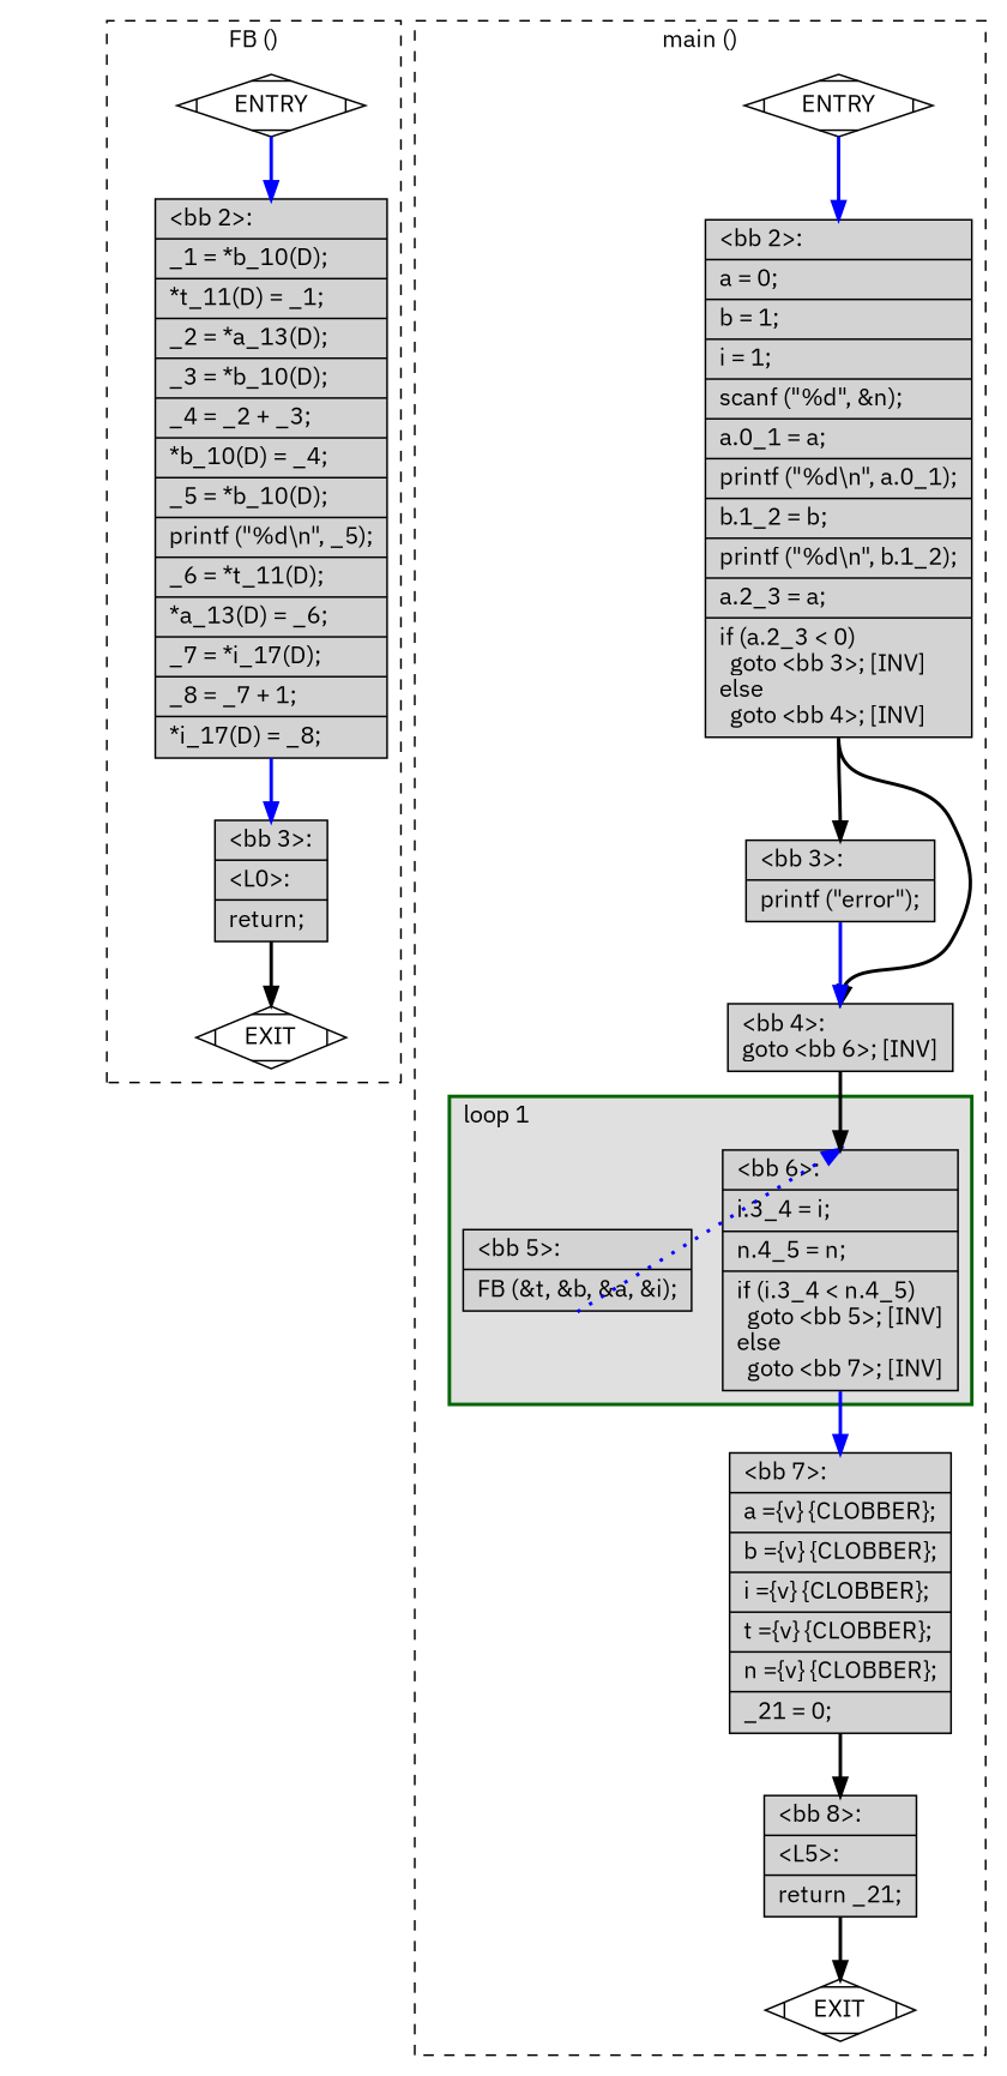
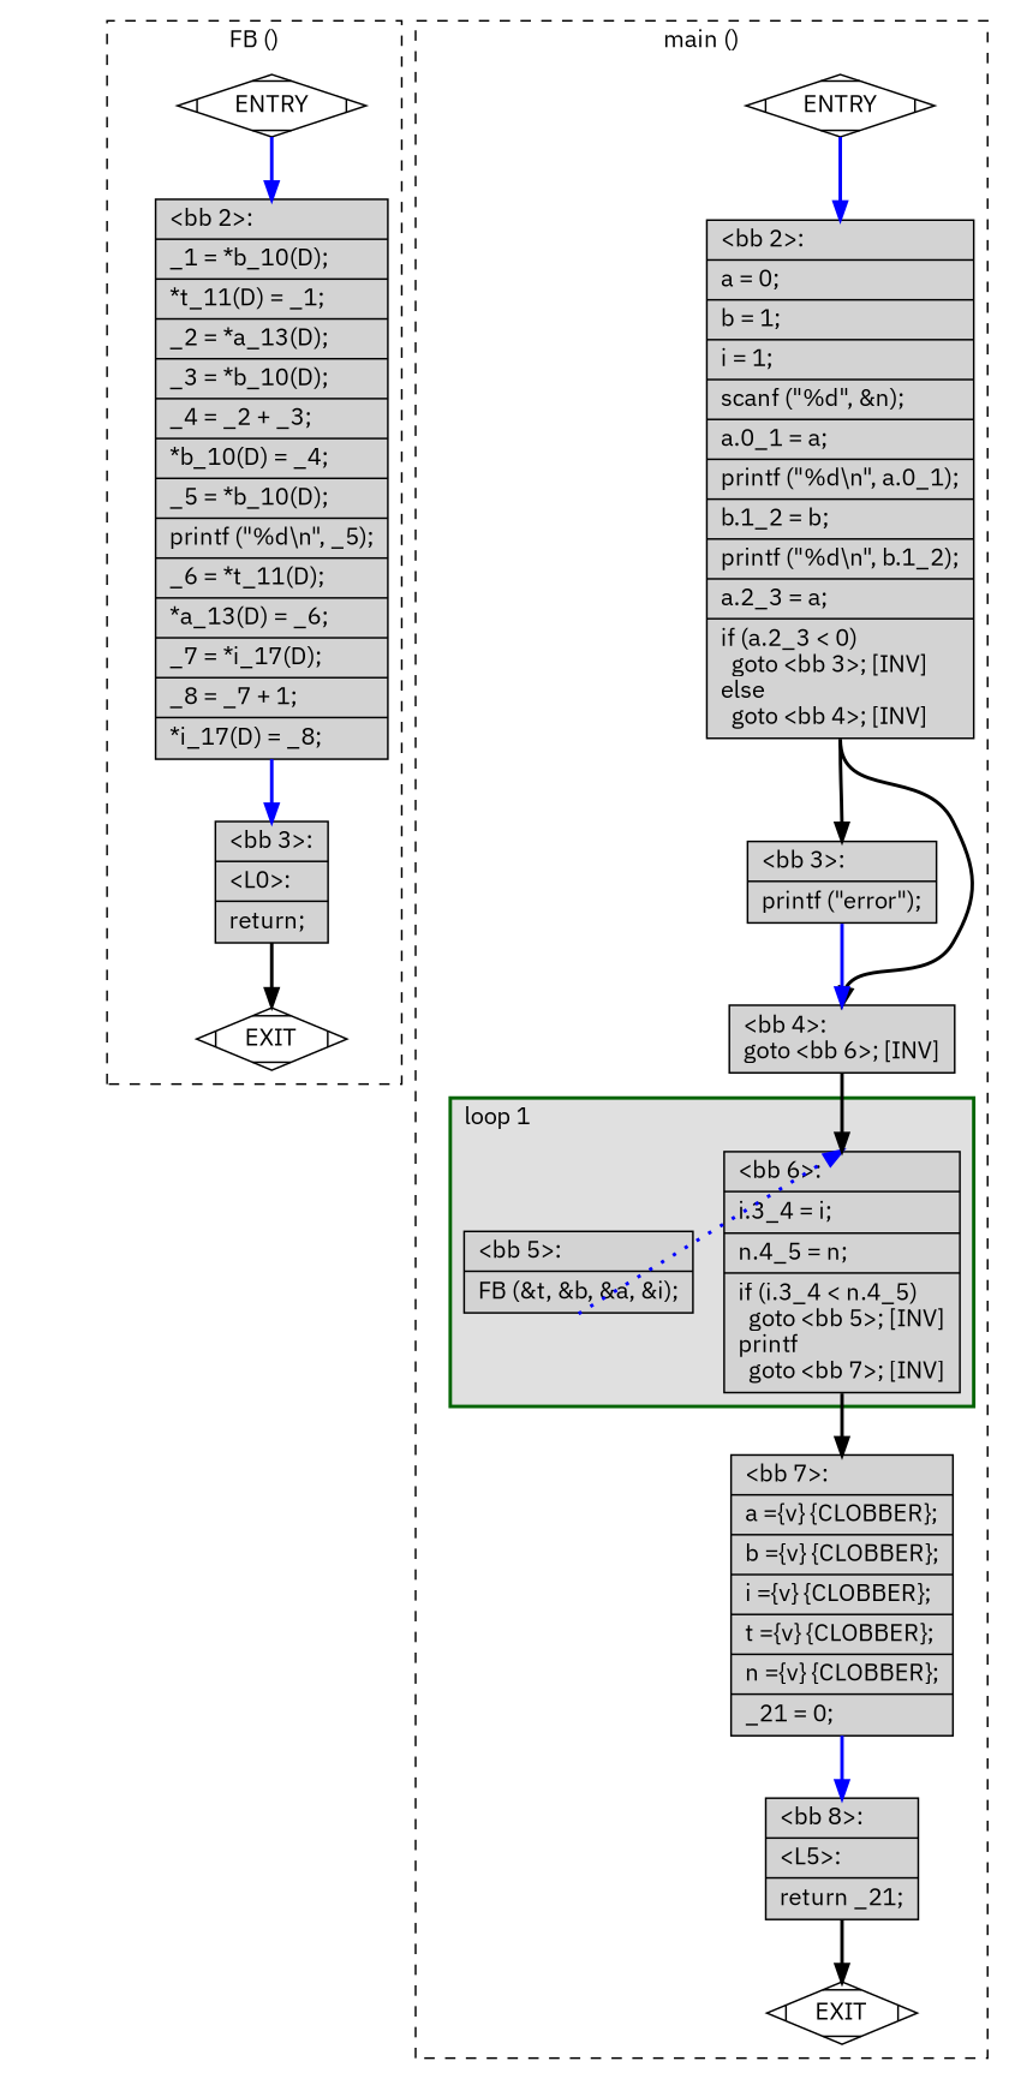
  digraph {
    fontname="IBM Plex Sans"
    node [fillcolor=lightgrey fontname="IBM Plex Sans" shape=record style=filled]
    edge [constraint=true fontname="IBM Plex Sans" headport=n style="solid,bold" tailport=s color=blue weight=100]
    n1 [fillcolor=white label=ENTRY shape=Mdiamond]
    n2 [fillcolor=white label=EXIT shape=Mdiamond]
    n3 [label="{\<bb\ 2\>:\l|_1\ =\ *b_10(D);\l|*t_11(D)\ =\ _1;\l|_2\ =\ *a_13(D);\l|_3\ =\ *b_10(D);\l|_4\ =\ _2\ +\ _3;\l|*b_10(D)\ =\ _4;\l|_5\ =\ *b_10(D);\l|printf\ (\"%d\\n\",\ _5);\l|_6\ =\ *t_11(D);\l|*a_13(D)\ =\ _6;\l|_7\ =\ *i_17(D);\l|_8\ =\ _7\ +\ 1;\l|*i_17(D)\ =\ _8;\l}"]
    n4 [label="{\<bb\ 3\>:\l|\<L0\>:\l|return;\l}"]
-   n5 [label="{\<bb\ 6\>:\l|i.3_4\ =\ i;\l|n.4_5\ =\ n;\l|if\ (i.3_4\ \<\ n.4_5)\l\ \ goto\ \<bb\ 5\>;\ [INV]\lelse\l\ \ goto\ \<bb\ 7\>;\ [INV]\l}"]
+   n5 [label="{\<bb\ 6\>:\l|i.3_4\ =\ i;\l|n.4_5\ =\ n;\l|if\ (i.3_4\ \<\ n.4_5)\l\ \ goto\ \<bb\ 5\>;\ [INV]\lprintf\l\ \ goto\ \<bb\ 7\>;\ [INV]\l}"]
    n6 [label="{\<bb\ 5\>:\l|FB\ (&t,\ &b,\ &a,\ &i);\l}"]
    n7 [label="{\<bb\ 7\>:\l|a\ =\{v\}\ \{CLOBBER\};\l|b\ =\{v\}\ \{CLOBBER\};\l|i\ =\{v\}\ \{CLOBBER\};\l|t\ =\{v\}\ \{CLOBBER\};\l|n\ =\{v\}\ \{CLOBBER\};\l|_21\ =\ 0;\l}"]
    n8 [fillcolor=white label=ENTRY shape=Mdiamond]
    n9 [fillcolor=white label=EXIT shape=Mdiamond]
    n10 [label="{\<bb\ 2\>:\l|a\ =\ 0;\l|b\ =\ 1;\l|i\ =\ 1;\l|scanf\ (\"%d\",\ &n);\l|a.0_1\ =\ a;\l|printf\ (\"%d\\n\",\ a.0_1);\l|b.1_2\ =\ b;\l|printf\ (\"%d\\n\",\ b.1_2);\l|a.2_3\ =\ a;\l|if\ (a.2_3\ \<\ 0)\l\ \ goto\ \<bb\ 3\>;\ [INV]\lelse\l\ \ goto\ \<bb\ 4\>;\ [INV]\l}"]
    n11 [label="{\<bb\ 3\>:\l|printf\ (\"error\");\l}"]
    n12 [label="{\<bb\ 4\>:\lgoto\ \<bb\ 6\>;\ [INV]\l}"]
    n13 [label="{\<bb\ 8\>:\l|\<L5\>:\l|return\ _21;\l}"]
    subgraph cluster_1 {
      color=black
      label="FB ()"
      style=dashed
      n1
      n2
      n3
      n4
    }
    subgraph cluster_2 {
      color=black
      label="main ()"
      style=dashed
      n7
      n8
      n9
      n10
      n11
      n12
      n13
      subgraph cluster_3 {
        color=darkgreen
        fillcolor=grey88
        label="loop 1"
        labeljust=l
        penwidth=2
        style=filled
        n5
        n6
      }
    }
    n1 -> n2 [style=invis color="" weight=""]
    n1 -> n3
    n3 -> n4
    n4 -> n2 [color=black weight=10]
-   n5 -> n7 [weight=10]
+   n5 -> n7 [color=black weight=10]
    n6 -> n5 [constraint=false style="dotted,bold" weight=10]
-   n7 -> n13 [color=black]
+   n7 -> n13
    n8 -> n9 [style=invis color="" weight=""]
    n8 -> n10
    n10 -> n11 [color=black weight=10]
    n10 -> n12 [color=black weight=10]
    n11 -> n12
    n12 -> n5 [color=black]
    n13 -> n9 [color=black weight=10]
  }
